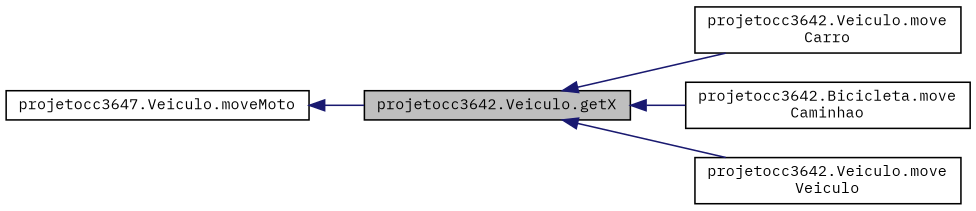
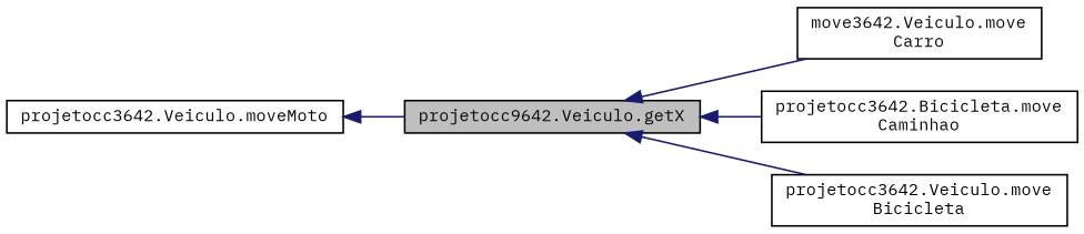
  digraph {
    fontname="IBM Plex Mono"
    rankdir=LR
    node [color=black fillcolor=white fontname="IBM Plex Mono" fontsize=10 shape=record style=filled]
    edge [color=midnightblue dir=back fontname="IBM Plex Mono" fontsize=10 labelfontname=Helvetica labelfontsize=10 style=solid]
-   n1 [fillcolor=grey75 fontcolor=black height=0.2 label="projetocc3642.Veiculo.getX" width=0.4]
-   n2 [height=0.2 label="projetocc3642.Veiculo.move\lCarro" width=0.4]
+   n1 [fillcolor=grey75 fontcolor=black height=0.2 label="projetocc9642.Veiculo.getX" width=0.4]
+   n2 [height=0.2 label="move3642.Veiculo.move\lCarro" width=0.4]
    n3 [height=0.2 label="projetocc3642.Bicicleta.move\lCaminhao" width=0.4]
-   n4 [height=0.2 label="projetocc3642.Veiculo.move\lVeiculo" width=0.4]
-   n5 [height=0.2 label="projetocc3647.Veiculo.moveMoto" width=0.4]
+   n4 [height=0.2 label="projetocc3642.Veiculo.move\lBicicleta" width=0.4]
+   n5 [height=0.2 label="projetocc3642.Veiculo.moveMoto" width=0.4]
    n1 -> n2
    n1 -> n3
    n1 -> n4
    n5 -> n1
  }
